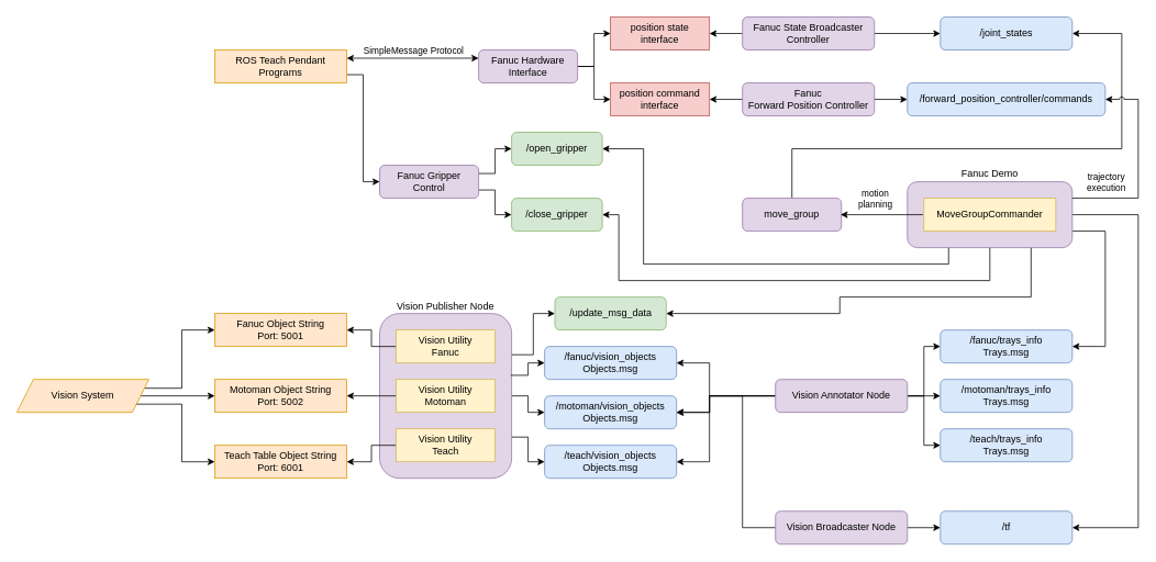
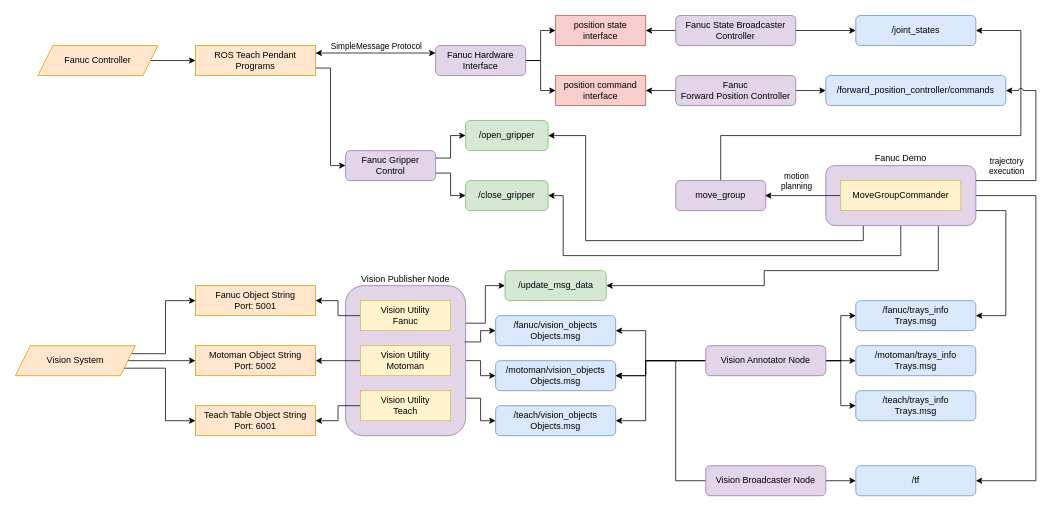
  <mxCell id="0" />
  <mxCell id="1" parent="0" />
  <mxCell id="2" style="edgeStyle=orthogonalEdgeStyle;rounded=0;orthogonalLoop=1;jettySize=auto;html=1;entryX=0;entryY=0.5;entryDx=0;entryDy=0;exitX=1;exitY=0.25;exitDx=0;exitDy=0;" edge="1" parent="1" source="71" target="5"><mxGeometry relative="1" as="geometry"><mxPoint x="180" y="470" as="sourcePoint" /></mxGeometry></mxCell>
  <mxCell id="3" style="edgeStyle=orthogonalEdgeStyle;rounded=0;orthogonalLoop=1;jettySize=auto;html=1;entryX=0;entryY=0.5;entryDx=0;entryDy=0;exitX=1;exitY=0.5;exitDx=0;exitDy=0;" edge="1" parent="1" source="71" target="6"><mxGeometry relative="1" as="geometry"><mxPoint x="180" y="480" as="sourcePoint" /></mxGeometry></mxCell>
  <mxCell id="4" style="edgeStyle=orthogonalEdgeStyle;rounded=0;orthogonalLoop=1;jettySize=auto;html=1;exitX=1;exitY=0.75;exitDx=0;exitDy=0;entryX=0;entryY=0.5;entryDx=0;entryDy=0;" edge="1" parent="1" source="71" target="7"><mxGeometry relative="1" as="geometry"><mxPoint x="180" y="490" as="sourcePoint" /><Array as="points"><mxPoint x="156" y="490" /><mxPoint x="220" y="490" /><mxPoint x="220" y="560" /></Array></mxGeometry></mxCell>
  <mxCell id="5" value="Fanuc Object String&lt;br&gt;Port: 5001" style="rounded=0;whiteSpace=wrap;html=1;fillColor=#ffe6cc;strokeColor=#d79b00;" vertex="1" parent="1"><mxGeometry x="260" y="380" width="160" height="40" as="geometry" /></mxCell>
  <mxCell id="6" value="Motoman Object String&lt;br&gt;Port: 5002" style="rounded=0;whiteSpace=wrap;html=1;fillColor=#ffe6cc;strokeColor=#d79b00;" vertex="1" parent="1"><mxGeometry x="260" y="460" width="160" height="40" as="geometry" /></mxCell>
  <mxCell id="7" value="Teach Table Object String&lt;br&gt;Port: 6001" style="rounded=0;whiteSpace=wrap;html=1;fillColor=#ffe6cc;strokeColor=#d79b00;" vertex="1" parent="1"><mxGeometry x="260" y="540" width="160" height="40" as="geometry" /></mxCell>
  <mxCell id="8" style="edgeStyle=orthogonalEdgeStyle;rounded=0;orthogonalLoop=1;jettySize=auto;html=1;exitX=1;exitY=0.5;exitDx=0;exitDy=0;entryX=0;entryY=0.5;entryDx=0;entryDy=0;" edge="1" parent="1" source="11" target="17"><mxGeometry relative="1" as="geometry" /></mxCell>
  <mxCell id="9" style="edgeStyle=orthogonalEdgeStyle;rounded=0;orthogonalLoop=1;jettySize=auto;html=1;exitX=1;exitY=0.75;exitDx=0;exitDy=0;entryX=0;entryY=0.5;entryDx=0;entryDy=0;" edge="1" parent="1" source="11" target="18"><mxGeometry relative="1" as="geometry" /></mxCell>
  <mxCell id="10" style="edgeStyle=orthogonalEdgeStyle;rounded=0;orthogonalLoop=1;jettySize=auto;html=1;exitX=1;exitY=0.25;exitDx=0;exitDy=0;entryX=0;entryY=0.5;entryDx=0;entryDy=0;" edge="1" parent="1" source="11" target="73"><mxGeometry relative="1" as="geometry" /></mxCell>
  <mxCell id="11" value="Vision Publisher Node" style="rounded=1;whiteSpace=wrap;html=1;labelPosition=center;verticalLabelPosition=top;align=center;verticalAlign=bottom;fillColor=#e1d5e7;strokeColor=#9673a6;" vertex="1" parent="1"><mxGeometry x="460" y="380" width="160" height="200" as="geometry" /></mxCell>
  <mxCell id="12" style="edgeStyle=orthogonalEdgeStyle;rounded=0;orthogonalLoop=1;jettySize=auto;html=1;exitX=0;exitY=0.5;exitDx=0;exitDy=0;entryX=1;entryY=0.5;entryDx=0;entryDy=0;" edge="1" parent="1" source="13" target="6"><mxGeometry relative="1" as="geometry" /></mxCell>
  <mxCell id="13" value="Vision Utility&lt;br&gt;Motoman" style="rounded=0;whiteSpace=wrap;html=1;fillColor=#fff2cc;strokeColor=#d6b656;" vertex="1" parent="1"><mxGeometry x="480" y="460" width="120" height="40" as="geometry" /></mxCell>
  <mxCell id="14" style="edgeStyle=orthogonalEdgeStyle;rounded=0;orthogonalLoop=1;jettySize=auto;html=1;exitX=0;exitY=0.5;exitDx=0;exitDy=0;entryX=1;entryY=0.5;entryDx=0;entryDy=0;" edge="1" parent="1" source="15" target="7"><mxGeometry relative="1" as="geometry" /></mxCell>
  <mxCell id="15" value="Vision Utility&lt;br&gt;Teach" style="rounded=0;whiteSpace=wrap;html=1;fillColor=#fff2cc;strokeColor=#d6b656;" vertex="1" parent="1"><mxGeometry x="480" y="520" width="120" height="40" as="geometry" /></mxCell>
  <mxCell id="16" value="/fanuc/vision_objects&lt;div&gt;Objects.msg&lt;/div&gt;" style="rounded=1;whiteSpace=wrap;html=1;fillColor=#dae8fc;strokeColor=#6c8ebf;" vertex="1" parent="1"><mxGeometry x="660" y="420" width="160" height="40" as="geometry" /></mxCell>
  <mxCell id="17" value="/motoman/vision_objects&lt;div&gt;Objects.msg&lt;/div&gt;" style="rounded=1;whiteSpace=wrap;html=1;fillColor=#dae8fc;strokeColor=#6c8ebf;" vertex="1" parent="1"><mxGeometry x="660" y="480" width="160" height="40" as="geometry" /></mxCell>
  <mxCell id="18" value="/teach/vision_objects&lt;div&gt;Objects.msg&lt;/div&gt;" style="rounded=1;whiteSpace=wrap;html=1;fillColor=#dae8fc;strokeColor=#6c8ebf;" vertex="1" parent="1"><mxGeometry x="660" y="540" width="160" height="40" as="geometry" /></mxCell>
  <mxCell id="19" style="edgeStyle=orthogonalEdgeStyle;rounded=0;orthogonalLoop=1;jettySize=auto;html=1;exitX=0;exitY=0.5;exitDx=0;exitDy=0;entryX=1;entryY=0.5;entryDx=0;entryDy=0;flowAnimation=0;" edge="1" parent="1" source="25" target="16"><mxGeometry relative="1" as="geometry"><Array as="points"><mxPoint x="860" y="480" /><mxPoint x="860" y="440" /></Array></mxGeometry></mxCell>
  <mxCell id="20" style="edgeStyle=orthogonalEdgeStyle;rounded=0;orthogonalLoop=1;jettySize=auto;html=1;exitX=0;exitY=0.5;exitDx=0;exitDy=0;entryX=1;entryY=0.5;entryDx=0;entryDy=0;" edge="1" parent="1" source="25" target="17"><mxGeometry relative="1" as="geometry"><Array as="points"><mxPoint x="860" y="480" /><mxPoint x="860" y="500" /></Array></mxGeometry></mxCell>
  <mxCell id="21" style="edgeStyle=orthogonalEdgeStyle;rounded=0;orthogonalLoop=1;jettySize=auto;html=1;exitX=0;exitY=0.5;exitDx=0;exitDy=0;entryX=1;entryY=0.5;entryDx=0;entryDy=0;" edge="1" parent="1" source="25" target="18"><mxGeometry relative="1" as="geometry"><Array as="points"><mxPoint x="860" y="480" /><mxPoint x="860" y="560" /></Array></mxGeometry></mxCell>
  <mxCell id="22" style="edgeStyle=orthogonalEdgeStyle;rounded=0;orthogonalLoop=1;jettySize=auto;html=1;exitX=1;exitY=0.5;exitDx=0;exitDy=0;entryX=0;entryY=0.5;entryDx=0;entryDy=0;" edge="1" parent="1" source="25" target="26"><mxGeometry relative="1" as="geometry" /></mxCell>
  <mxCell id="23" style="edgeStyle=orthogonalEdgeStyle;rounded=0;orthogonalLoop=1;jettySize=auto;html=1;exitX=1;exitY=0.5;exitDx=0;exitDy=0;entryX=0;entryY=0.5;entryDx=0;entryDy=0;" edge="1" parent="1" source="25" target="27"><mxGeometry relative="1" as="geometry" /></mxCell>
  <mxCell id="24" style="edgeStyle=orthogonalEdgeStyle;rounded=0;orthogonalLoop=1;jettySize=auto;html=1;exitX=1;exitY=0.5;exitDx=0;exitDy=0;entryX=0;entryY=0.5;entryDx=0;entryDy=0;" edge="1" parent="1" source="25" target="28"><mxGeometry relative="1" as="geometry" /></mxCell>
  <mxCell id="25" value="Vision Annotator Node" style="rounded=1;whiteSpace=wrap;html=1;labelPosition=center;verticalLabelPosition=middle;align=center;verticalAlign=middle;fillColor=#e1d5e7;strokeColor=#9673a6;" vertex="1" parent="1"><mxGeometry x="940" y="460" width="160" height="40" as="geometry" /></mxCell>
  <mxCell id="26" value="/fanuc/trays_info&lt;div&gt;Trays.msg&lt;/div&gt;" style="rounded=1;whiteSpace=wrap;html=1;fillColor=#dae8fc;strokeColor=#6c8ebf;" vertex="1" parent="1"><mxGeometry x="1140" y="400" width="160" height="40" as="geometry" /></mxCell>
  <mxCell id="27" value="/motoman/trays_info&lt;div&gt;Trays.msg&lt;/div&gt;" style="rounded=1;whiteSpace=wrap;html=1;fillColor=#dae8fc;strokeColor=#6c8ebf;" vertex="1" parent="1"><mxGeometry x="1140" y="460" width="160" height="40" as="geometry" /></mxCell>
  <mxCell id="28" value="/teach/trays_info&lt;div&gt;Trays.msg&lt;/div&gt;" style="rounded=1;whiteSpace=wrap;html=1;fillColor=#dae8fc;strokeColor=#6c8ebf;" vertex="1" parent="1"><mxGeometry x="1140" y="520" width="160" height="40" as="geometry" /></mxCell>
  <mxCell id="29" style="edgeStyle=orthogonalEdgeStyle;rounded=0;orthogonalLoop=1;jettySize=auto;html=1;exitX=1;exitY=0.5;exitDx=0;exitDy=0;entryX=0;entryY=0.5;entryDx=0;entryDy=0;" edge="1" parent="1" source="31" target="32"><mxGeometry relative="1" as="geometry" /></mxCell>
  <mxCell id="30" style="edgeStyle=orthogonalEdgeStyle;rounded=0;orthogonalLoop=1;jettySize=auto;html=1;exitX=0;exitY=0.5;exitDx=0;exitDy=0;entryX=1;entryY=0.5;entryDx=0;entryDy=0;" edge="1" parent="1" source="31" target="17"><mxGeometry relative="1" as="geometry"><Array as="points"><mxPoint x="900" y="640" /><mxPoint x="900" y="480" /><mxPoint x="860" y="480" /><mxPoint x="860" y="500" /></Array></mxGeometry></mxCell>
  <mxCell id="31" value="Vision Broadcaster Node" style="rounded=1;whiteSpace=wrap;html=1;labelPosition=center;verticalLabelPosition=middle;align=center;verticalAlign=middle;fillColor=#e1d5e7;strokeColor=#9673a6;" vertex="1" parent="1"><mxGeometry x="940" y="620" width="160" height="40" as="geometry" /></mxCell>
  <mxCell id="32" value="/tf" style="rounded=1;whiteSpace=wrap;html=1;fillColor=#dae8fc;strokeColor=#6c8ebf;" vertex="1" parent="1"><mxGeometry x="1140" y="620" width="160" height="40" as="geometry" /></mxCell>
  <mxCell id="33" style="edgeStyle=orthogonalEdgeStyle;rounded=0;orthogonalLoop=1;jettySize=auto;html=1;exitX=1;exitY=0.75;exitDx=0;exitDy=0;entryX=1;entryY=0.5;entryDx=0;entryDy=0;" edge="1" parent="1" source="38" target="26"><mxGeometry relative="1" as="geometry"><Array as="points"><mxPoint x="1340" y="280" /><mxPoint x="1340" y="420" /></Array></mxGeometry></mxCell>
  <mxCell id="34" style="edgeStyle=orthogonalEdgeStyle;rounded=0;orthogonalLoop=1;jettySize=auto;html=1;exitX=1;exitY=0.5;exitDx=0;exitDy=0;entryX=1;entryY=0.5;entryDx=0;entryDy=0;" edge="1" parent="1" source="38" target="32"><mxGeometry relative="1" as="geometry"><Array as="points"><mxPoint x="1380" y="260" /><mxPoint x="1380" y="640" /></Array></mxGeometry></mxCell>
  <mxCell id="35" style="edgeStyle=orthogonalEdgeStyle;rounded=0;orthogonalLoop=1;jettySize=auto;html=1;exitX=0.25;exitY=1;exitDx=0;exitDy=0;entryX=1;entryY=0.5;entryDx=0;entryDy=0;" edge="1" parent="1" source="38" target="70"><mxGeometry relative="1" as="geometry"><Array as="points"><mxPoint x="1150" y="320" /><mxPoint x="780" y="320" /><mxPoint x="780" y="180" /></Array></mxGeometry></mxCell>
  <mxCell id="36" style="edgeStyle=orthogonalEdgeStyle;rounded=0;orthogonalLoop=1;jettySize=auto;html=1;exitX=0.5;exitY=1;exitDx=0;exitDy=0;entryX=1;entryY=0.5;entryDx=0;entryDy=0;" edge="1" parent="1" source="38" target="72"><mxGeometry relative="1" as="geometry"><Array as="points"><mxPoint x="1200" y="340" /><mxPoint x="750" y="340" /><mxPoint x="750" y="260" /></Array></mxGeometry></mxCell>
  <mxCell id="37" style="edgeStyle=orthogonalEdgeStyle;rounded=0;orthogonalLoop=1;jettySize=auto;html=1;exitX=0.75;exitY=1;exitDx=0;exitDy=0;entryX=1;entryY=0.5;entryDx=0;entryDy=0;" edge="1" parent="1" source="38" target="73"><mxGeometry relative="1" as="geometry"><Array as="points"><mxPoint x="1250" y="360" /><mxPoint x="1018" y="360" /><mxPoint x="1018" y="380" /></Array></mxGeometry></mxCell>
  <mxCell id="38" value="Fanuc Demo" style="rounded=1;whiteSpace=wrap;html=1;labelPosition=center;verticalLabelPosition=top;align=center;verticalAlign=bottom;fillColor=#e1d5e7;strokeColor=#9673a6;" vertex="1" parent="1"><mxGeometry x="1100" y="220" width="200" height="80" as="geometry" /></mxCell>
  <mxCell id="39" style="edgeStyle=orthogonalEdgeStyle;rounded=0;orthogonalLoop=1;jettySize=auto;html=1;exitX=0.5;exitY=0;exitDx=0;exitDy=0;entryX=1;entryY=0.5;entryDx=0;entryDy=0;" edge="1" parent="1" source="40" target="63"><mxGeometry relative="1" as="geometry"><Array as="points"><mxPoint x="960" y="180" /><mxPoint x="1360" y="180" /><mxPoint x="1360" y="40" /></Array></mxGeometry></mxCell>
  <mxCell id="40" value="move_group" style="rounded=1;whiteSpace=wrap;html=1;fillColor=#e1d5e7;strokeColor=#9673a6;" vertex="1" parent="1"><mxGeometry x="900" y="240" width="120" height="40" as="geometry" /></mxCell>
  <mxCell id="41" style="edgeStyle=orthogonalEdgeStyle;rounded=0;orthogonalLoop=1;jettySize=auto;html=1;exitX=0;exitY=0.5;exitDx=0;exitDy=0;entryX=1;entryY=0.5;entryDx=0;entryDy=0;" edge="1" parent="1"><mxGeometry relative="1" as="geometry"><mxPoint x="1119" y="260" as="sourcePoint" /><mxPoint x="1019" y="260" as="targetPoint" /></mxGeometry></mxCell>
  <mxCell id="42" value="motion&lt;br&gt;planning" style="edgeLabel;html=1;align=center;verticalAlign=middle;resizable=0;points=[];" vertex="1" connectable="0" parent="41"><mxGeometry x="-0.22" y="2" relative="1" as="geometry"><mxPoint x="-20" y="-22" as="offset" /></mxGeometry></mxCell>
  <mxCell id="43" value="MoveGroupCommander" style="rounded=0;whiteSpace=wrap;html=1;fillColor=#fff2cc;strokeColor=#d6b656;" vertex="1" parent="1"><mxGeometry x="1120" y="240" width="160" height="40" as="geometry" /></mxCell>
  <mxCell id="44" style="edgeStyle=orthogonalEdgeStyle;rounded=0;orthogonalLoop=1;jettySize=auto;html=1;exitX=0;exitY=0.5;exitDx=0;exitDy=0;entryX=1;entryY=0.5;entryDx=0;entryDy=0;" edge="1" parent="1" source="45" target="5"><mxGeometry relative="1" as="geometry" /></mxCell>
  <mxCell id="45" value="Vision Utility&lt;br&gt;Fanuc" style="rounded=0;whiteSpace=wrap;html=1;fillColor=#fff2cc;strokeColor=#d6b656;" vertex="1" parent="1"><mxGeometry x="480" y="400" width="120" height="40" as="geometry" /></mxCell>
+ <mxCell id="46" style="edgeStyle=orthogonalEdgeStyle;rounded=0;orthogonalLoop=1;jettySize=auto;html=1;exitX=1;exitY=0.5;exitDx=0;exitDy=0;entryX=0;entryY=0.5;entryDx=0;entryDy=0;" edge="1" parent="1" source="47" target="54"><mxGeometry relative="1" as="geometry" /></mxCell>
+ <mxCell id="47" value="Fanuc Controller" style="shape=parallelogram;perimeter=parallelogramPerimeter;whiteSpace=wrap;html=1;fixedSize=1;fillColor=#ffe6cc;strokeColor=#d79b00;" vertex="1" parent="1"><mxGeometry x="50" y="60" width="160" height="40" as="geometry" /></mxCell>
  <mxCell id="48" style="edgeStyle=orthogonalEdgeStyle;rounded=0;orthogonalLoop=1;jettySize=auto;html=1;exitX=1;exitY=0.5;exitDx=0;exitDy=0;entryX=0;entryY=0.5;entryDx=0;entryDy=0;" edge="1" parent="1" source="50" target="55"><mxGeometry relative="1" as="geometry" /></mxCell>
  <mxCell id="49" style="edgeStyle=orthogonalEdgeStyle;rounded=0;orthogonalLoop=1;jettySize=auto;html=1;exitX=1;exitY=0.5;exitDx=0;exitDy=0;entryX=0;entryY=0.5;entryDx=0;entryDy=0;" edge="1" parent="1" source="50" target="56"><mxGeometry relative="1" as="geometry" /></mxCell>
  <mxCell id="50" value="Fanuc Hardware Interface" style="rounded=1;whiteSpace=wrap;html=1;fillColor=#e1d5e7;strokeColor=#9673a6;" vertex="1" parent="1"><mxGeometry x="580" y="60" width="120" height="40" as="geometry" /></mxCell>
  <mxCell id="51" style="edgeStyle=orthogonalEdgeStyle;rounded=0;orthogonalLoop=1;jettySize=auto;html=1;exitX=1;exitY=0.25;exitDx=0;exitDy=0;entryX=0;entryY=0.25;entryDx=0;entryDy=0;startArrow=classic;startFill=1;" edge="1" parent="1" source="54" target="50"><mxGeometry relative="1" as="geometry"><Array as="points"><mxPoint x="540" y="70" /><mxPoint x="540" y="70" /></Array></mxGeometry></mxCell>
  <mxCell id="52" value="SimpleMessage Protocol" style="edgeLabel;html=1;align=center;verticalAlign=middle;resizable=0;points=[];" vertex="1" connectable="0" parent="51"><mxGeometry x="0.25" y="-1" relative="1" as="geometry"><mxPoint x="-20" y="-11" as="offset" /></mxGeometry></mxCell>
  <mxCell id="53" style="edgeStyle=orthogonalEdgeStyle;rounded=0;orthogonalLoop=1;jettySize=auto;html=1;exitX=1;exitY=0.75;exitDx=0;exitDy=0;entryX=0;entryY=0.5;entryDx=0;entryDy=0;" edge="1" parent="1" source="54" target="69"><mxGeometry relative="1" as="geometry"><Array as="points"><mxPoint x="440" y="90" /><mxPoint x="440" y="220" /></Array></mxGeometry></mxCell>
  <mxCell id="54" value="ROS Teach Pendant Programs" style="rounded=0;whiteSpace=wrap;html=1;fillColor=#ffe6cc;strokeColor=#d79b00;" vertex="1" parent="1"><mxGeometry x="260" y="60" width="160" height="40" as="geometry" /></mxCell>
  <mxCell id="55" value="position state interface" style="rounded=0;whiteSpace=wrap;html=1;fillColor=#f8cecc;strokeColor=#b85450;" vertex="1" parent="1"><mxGeometry x="740" y="20" width="120" height="40" as="geometry" /></mxCell>
  <mxCell id="56" value="position command interface" style="rounded=0;whiteSpace=wrap;html=1;fillColor=#f8cecc;strokeColor=#b85450;" vertex="1" parent="1"><mxGeometry x="740" y="100" width="120" height="40" as="geometry" /></mxCell>
  <mxCell id="57" style="edgeStyle=orthogonalEdgeStyle;rounded=0;orthogonalLoop=1;jettySize=auto;html=1;exitX=1;exitY=0.5;exitDx=0;exitDy=0;entryX=0;entryY=0.5;entryDx=0;entryDy=0;" edge="1" parent="1" source="59" target="63"><mxGeometry relative="1" as="geometry" /></mxCell>
  <mxCell id="58" style="edgeStyle=orthogonalEdgeStyle;rounded=0;orthogonalLoop=1;jettySize=auto;html=1;exitX=0;exitY=0.5;exitDx=0;exitDy=0;" edge="1" parent="1" source="59" target="55"><mxGeometry relative="1" as="geometry" /></mxCell>
  <mxCell id="59" value="Fanuc State Broadcaster Controller" style="rounded=1;whiteSpace=wrap;html=1;fillColor=#e1d5e7;strokeColor=#9673a6;" vertex="1" parent="1"><mxGeometry x="900" y="20" width="160" height="40" as="geometry" /></mxCell>
  <mxCell id="60" style="edgeStyle=orthogonalEdgeStyle;rounded=0;orthogonalLoop=1;jettySize=auto;html=1;exitX=1;exitY=0.5;exitDx=0;exitDy=0;entryX=0;entryY=0.5;entryDx=0;entryDy=0;" edge="1" parent="1" source="62" target="64"><mxGeometry relative="1" as="geometry" /></mxCell>
  <mxCell id="61" style="edgeStyle=orthogonalEdgeStyle;rounded=0;orthogonalLoop=1;jettySize=auto;html=1;exitX=0;exitY=0.5;exitDx=0;exitDy=0;entryX=1;entryY=0.5;entryDx=0;entryDy=0;" edge="1" parent="1" source="62" target="56"><mxGeometry relative="1" as="geometry" /></mxCell>
  <mxCell id="62" value="Fanuc&lt;br&gt;Forward Position Controller" style="rounded=1;whiteSpace=wrap;html=1;fillColor=#e1d5e7;strokeColor=#9673a6;" vertex="1" parent="1"><mxGeometry x="900" y="100" width="160" height="40" as="geometry" /></mxCell>
  <mxCell id="63" value="/joint_states" style="rounded=1;whiteSpace=wrap;html=1;fillColor=#dae8fc;strokeColor=#6c8ebf;" vertex="1" parent="1"><mxGeometry x="1140" y="20" width="160" height="40" as="geometry" /></mxCell>
  <mxCell id="64" value="/forward_position_controller/commands" style="rounded=1;whiteSpace=wrap;html=1;fillColor=#dae8fc;strokeColor=#6c8ebf;" vertex="1" parent="1"><mxGeometry x="1100" y="100" width="240" height="40" as="geometry" /></mxCell>
  <mxCell id="65" style="edgeStyle=orthogonalEdgeStyle;rounded=0;orthogonalLoop=1;jettySize=auto;html=1;exitX=1;exitY=0.25;exitDx=0;exitDy=0;entryX=1;entryY=0.5;entryDx=0;entryDy=0;jumpStyle=arc;" edge="1" parent="1" source="38" target="64"><mxGeometry relative="1" as="geometry"><Array as="points"><mxPoint x="1380" y="240" /><mxPoint x="1380" y="120" /></Array></mxGeometry></mxCell>
  <mxCell id="66" value="trajectory&lt;br&gt;execution" style="edgeLabel;html=1;align=center;verticalAlign=middle;resizable=0;points=[];" vertex="1" connectable="0" parent="65"><mxGeometry x="-0.608" y="-2" relative="1" as="geometry"><mxPoint x="-7" y="-22" as="offset" /></mxGeometry></mxCell>
  <mxCell id="67" style="edgeStyle=orthogonalEdgeStyle;rounded=0;orthogonalLoop=1;jettySize=auto;html=1;exitX=1;exitY=0.25;exitDx=0;exitDy=0;entryX=0;entryY=0.5;entryDx=0;entryDy=0;" edge="1" parent="1" source="69" target="70"><mxGeometry relative="1" as="geometry"><Array as="points"><mxPoint x="600" y="210" /><mxPoint x="600" y="180" /></Array></mxGeometry></mxCell>
  <mxCell id="68" style="edgeStyle=orthogonalEdgeStyle;rounded=0;orthogonalLoop=1;jettySize=auto;html=1;exitX=1;exitY=0.75;exitDx=0;exitDy=0;entryX=0;entryY=0.5;entryDx=0;entryDy=0;" edge="1" parent="1" source="69" target="72"><mxGeometry relative="1" as="geometry" /></mxCell>
  <mxCell id="69" value="Fanuc Gripper Control" style="rounded=1;whiteSpace=wrap;html=1;fillColor=#e1d5e7;strokeColor=#9673a6;" vertex="1" parent="1"><mxGeometry x="460" y="200" width="120" height="40" as="geometry" /></mxCell>
  <mxCell id="70" value="/open_gripper" style="rounded=1;whiteSpace=wrap;html=1;fillColor=#d5e8d4;strokeColor=#82b366;" vertex="1" parent="1"><mxGeometry x="620" y="160" width="110" height="40" as="geometry" /></mxCell>
  <mxCell id="71" value="Vision System" style="shape=parallelogram;perimeter=parallelogramPerimeter;whiteSpace=wrap;html=1;fixedSize=1;fillColor=#ffe6cc;strokeColor=#d79b00;" vertex="1" parent="1"><mxGeometry x="20" y="460" width="160" height="40" as="geometry" /></mxCell>
  <mxCell id="72" value="/close_gripper" style="rounded=1;whiteSpace=wrap;html=1;fillColor=#d5e8d4;strokeColor=#82b366;" vertex="1" parent="1"><mxGeometry x="620" y="240" width="110" height="40" as="geometry" /></mxCell>
  <mxCell id="73" value="/update_msg_data" style="rounded=1;whiteSpace=wrap;html=1;fillColor=#d5e8d4;strokeColor=#82b366;" vertex="1" parent="1"><mxGeometry x="672.5" y="360" width="135" height="40" as="geometry" /></mxCell>
  <mxCell id="74" style="edgeStyle=orthogonalEdgeStyle;rounded=0;orthogonalLoop=1;jettySize=auto;html=1;exitX=0;exitY=0.5;exitDx=0;exitDy=0;entryX=0.994;entryY=0.375;entryDx=0;entryDy=0;entryPerimeter=0;endArrow=none;endFill=0;startArrow=classic;startFill=1;" edge="1" parent="1" source="16" target="11"><mxGeometry relative="1" as="geometry" /></mxCell>
